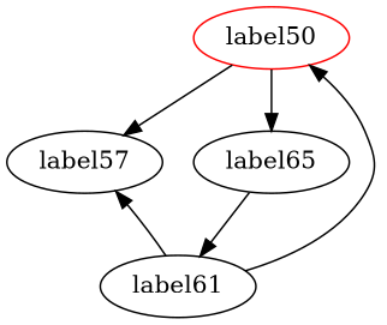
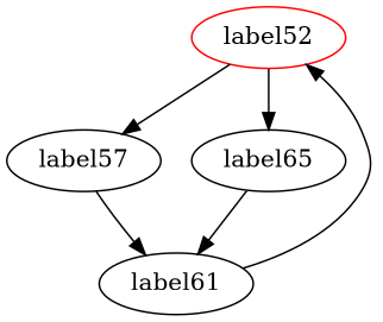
  digraph {
-   label52 [color=red label=label50]
+   label52 [color=red]
    label57
    label65
    n4 [label=label61]
    label52 -> label57
    label52 -> label65
-   n4 -> label57
+   label57 -> n4
    label65 -> n4
    n4 -> label52
  }
